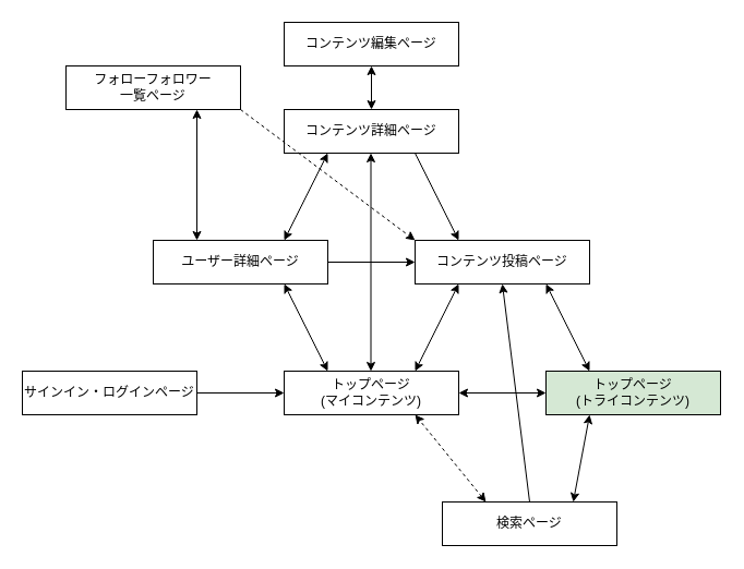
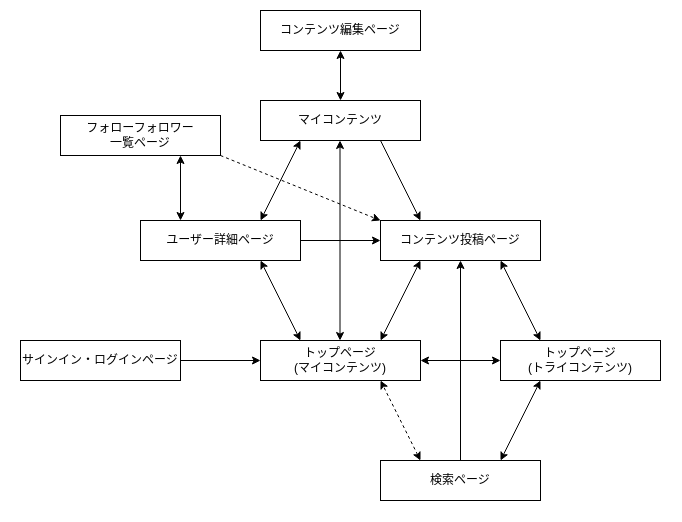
  <mxCell id="0" />
  <mxCell id="1" parent="0" />
  <mxCell id="2" value="トップページ&lt;br&gt;(マイコンテンツ)" style="whiteSpace=wrap;html=1;align=center;" vertex="1" parent="1"><mxGeometry x="260" y="340" width="160" height="40" as="geometry" /></mxCell>
- <mxCell id="3" value="トップページ&lt;br&gt;(トライコンテンツ)" style="whiteSpace=wrap;html=1;align=center;fillColor=#d5e8d4;" vertex="1" parent="1"><mxGeometry x="500" y="340" width="160" height="40" as="geometry" /></mxCell>
+ <mxCell id="3" value="トップページ&lt;br&gt;(トライコンテンツ)" style="whiteSpace=wrap;html=1;align=center;" vertex="1" parent="1"><mxGeometry x="500" y="340" width="160" height="40" as="geometry" /></mxCell>
  <mxCell id="4" value="サインイン・ログインページ" style="whiteSpace=wrap;html=1;align=center;" vertex="1" parent="1"><mxGeometry x="20" y="340" width="160" height="40" as="geometry" /></mxCell>
  <mxCell id="5" value="コンテンツ投稿ページ" style="whiteSpace=wrap;html=1;align=center;" vertex="1" parent="1"><mxGeometry x="380" y="220" width="160" height="40" as="geometry" /></mxCell>
- <mxCell id="6" value="コンテンツ詳細ページ" style="whiteSpace=wrap;html=1;align=center;" vertex="1" parent="1"><mxGeometry x="260" y="100" width="160" height="40" as="geometry" /></mxCell>
- <mxCell id="7" value="コンテンツ編集ページ" style="whiteSpace=wrap;html=1;align=center;" vertex="1" parent="1"><mxGeometry x="260" y="20" width="160" height="40" as="geometry" /></mxCell>
+ <mxCell id="6" value="マイコンテンツ" style="whiteSpace=wrap;html=1;align=center;" vertex="1" parent="1"><mxGeometry x="260" y="100" width="160" height="40" as="geometry" /></mxCell>
+ <mxCell id="7" value="コンテンツ編集ページ" style="whiteSpace=wrap;html=1;align=center;" vertex="1" parent="1"><mxGeometry x="260" y="10" width="160" height="40" as="geometry" /></mxCell>
  <mxCell id="8" value="ユーザー詳細ページ" style="whiteSpace=wrap;html=1;align=center;" vertex="1" parent="1"><mxGeometry x="140" y="220" width="160" height="40" as="geometry" /></mxCell>
- <mxCell id="9" value="フォローフォロワー&lt;br&gt;一覧ページ" style="whiteSpace=wrap;html=1;align=center;" vertex="1" parent="1"><mxGeometry x="60" y="60" width="160" height="40" as="geometry" /></mxCell>
- <mxCell id="10" value="検索ページ" style="whiteSpace=wrap;html=1;align=center;" vertex="1" parent="1"><mxGeometry x="405" y="460" width="160" height="40" as="geometry" /></mxCell>
+ <mxCell id="9" value="フォローフォロワー&lt;br&gt;一覧ページ" style="whiteSpace=wrap;html=1;align=center;" vertex="1" parent="1"><mxGeometry x="60" y="115" width="160" height="40" as="geometry" /></mxCell>
+ <mxCell id="10" value="検索ページ" style="whiteSpace=wrap;html=1;align=center;" vertex="1" parent="1"><mxGeometry x="380" y="460" width="160" height="40" as="geometry" /></mxCell>
  <mxCell id="11" value="" style="endArrow=classic;html=1;entryX=0;entryY=0.5;entryDx=0;entryDy=0;" edge="1" parent="1" target="2"><mxGeometry width="50" height="50" relative="1" as="geometry"><mxPoint x="180" y="360" as="sourcePoint" /><mxPoint x="230" y="310" as="targetPoint" /></mxGeometry></mxCell>
  <mxCell id="12" value="" style="endArrow=classic;startArrow=classic;html=1;entryX=0.75;entryY=1;entryDx=0;entryDy=0;exitX=0.25;exitY=0;exitDx=0;exitDy=0;dashed=1;" edge="1" parent="1" source="10" target="2"><mxGeometry width="50" height="50" relative="1" as="geometry"><mxPoint x="400" y="460" as="sourcePoint" /><mxPoint x="450" y="410" as="targetPoint" /></mxGeometry></mxCell>
  <mxCell id="13" value="" style="endArrow=classic;startArrow=classic;html=1;entryX=0.25;entryY=1;entryDx=0;entryDy=0;exitX=0.75;exitY=0;exitDx=0;exitDy=0;" edge="1" parent="1" source="10" target="3"><mxGeometry width="50" height="50" relative="1" as="geometry"><mxPoint x="430" y="470" as="sourcePoint" /><mxPoint x="390" y="390" as="targetPoint" /></mxGeometry></mxCell>
  <mxCell id="14" value="" style="endArrow=classic;startArrow=none;html=1;entryX=0.5;entryY=1;entryDx=0;entryDy=0;exitX=0.5;exitY=0;exitDx=0;exitDy=0;startFill=0;" edge="1" parent="1" source="10" target="5"><mxGeometry width="50" height="50" relative="1" as="geometry"><mxPoint x="440" y="480" as="sourcePoint" /><mxPoint x="400" y="400" as="targetPoint" /></mxGeometry></mxCell>
  <mxCell id="15" value="" style="endArrow=classic;startArrow=classic;html=1;entryX=0.75;entryY=1;entryDx=0;entryDy=0;exitX=0.25;exitY=0;exitDx=0;exitDy=0;" edge="1" parent="1"><mxGeometry width="50" height="50" relative="1" as="geometry"><mxPoint x="540" y="340" as="sourcePoint" /><mxPoint x="500" y="260" as="targetPoint" /></mxGeometry></mxCell>
  <mxCell id="16" value="" style="endArrow=classic;startArrow=classic;html=1;entryX=0.75;entryY=1;entryDx=0;entryDy=0;exitX=0.75;exitY=0;exitDx=0;exitDy=0;" edge="1" parent="1" source="2"><mxGeometry width="50" height="50" relative="1" as="geometry"><mxPoint x="460" y="340" as="sourcePoint" /><mxPoint x="420" y="260" as="targetPoint" /></mxGeometry></mxCell>
  <mxCell id="17" value="" style="endArrow=classic;startArrow=classic;html=1;entryX=0.5;entryY=1;entryDx=0;entryDy=0;exitX=0.5;exitY=0;exitDx=0;exitDy=0;" edge="1" parent="1"><mxGeometry width="50" height="50" relative="1" as="geometry"><mxPoint x="339.5" y="340" as="sourcePoint" /><mxPoint x="339.5" y="140" as="targetPoint" /></mxGeometry></mxCell>
  <mxCell id="18" value="" style="endArrow=none;startArrow=classic;html=1;entryX=0.5;entryY=1;entryDx=0;entryDy=0;exitX=0.25;exitY=0;exitDx=0;exitDy=0;endFill=0;" edge="1" parent="1" source="5"><mxGeometry width="50" height="50" relative="1" as="geometry"><mxPoint x="380" y="340" as="sourcePoint" /><mxPoint x="380" y="140" as="targetPoint" /></mxGeometry></mxCell>
  <mxCell id="19" value="" style="endArrow=classic;startArrow=classic;html=1;entryX=0.75;entryY=1;entryDx=0;entryDy=0;exitX=0.25;exitY=0;exitDx=0;exitDy=0;" edge="1" parent="1" source="8" target="9"><mxGeometry width="50" height="50" relative="1" as="geometry"><mxPoint x="219" y="220" as="sourcePoint" /><mxPoint x="219" y="100" as="targetPoint" /></mxGeometry></mxCell>
  <mxCell id="20" value="" style="endArrow=classic;startArrow=classic;html=1;entryX=0.5;entryY=1;entryDx=0;entryDy=0;" edge="1" parent="1" target="7"><mxGeometry width="50" height="50" relative="1" as="geometry"><mxPoint x="340" y="100" as="sourcePoint" /><mxPoint x="340" y="70" as="targetPoint" /></mxGeometry></mxCell>
  <mxCell id="21" value="" style="endArrow=classic;startArrow=classic;html=1;entryX=0.5;entryY=1;entryDx=0;entryDy=0;exitX=0.25;exitY=0;exitDx=0;exitDy=0;" edge="1" parent="1"><mxGeometry width="50" height="50" relative="1" as="geometry"><mxPoint x="300" y="340" as="sourcePoint" /><mxPoint x="260" y="260" as="targetPoint" /></mxGeometry></mxCell>
  <mxCell id="22" value="" style="endArrow=classic;startArrow=classic;html=1;entryX=0.25;entryY=1;entryDx=0;entryDy=0;exitX=0.75;exitY=0;exitDx=0;exitDy=0;" edge="1" parent="1" source="8" target="6"><mxGeometry width="50" height="50" relative="1" as="geometry"><mxPoint x="310" y="350" as="sourcePoint" /><mxPoint x="270" y="270" as="targetPoint" /></mxGeometry></mxCell>
  <mxCell id="23" value="" style="endArrow=none;startArrow=classic;html=1;entryX=1;entryY=0.5;entryDx=0;entryDy=0;exitX=0;exitY=0.5;exitDx=0;exitDy=0;endFill=0;" edge="1" parent="1" source="5" target="8"><mxGeometry width="50" height="50" relative="1" as="geometry"><mxPoint x="320" y="360" as="sourcePoint" /><mxPoint x="280" y="280" as="targetPoint" /></mxGeometry></mxCell>
  <mxCell id="24" value="" style="endArrow=classic;startArrow=none;html=1;exitX=1;exitY=1;exitDx=0;exitDy=0;startFill=0;entryX=0;entryY=0;entryDx=0;entryDy=0;dashed=1;" edge="1" parent="1" source="9" target="5"><mxGeometry width="50" height="50" relative="1" as="geometry"><mxPoint x="380" y="220" as="sourcePoint" /><mxPoint x="240" y="140" as="targetPoint" /></mxGeometry></mxCell>
  <mxCell id="25" value="" style="endArrow=classic;startArrow=classic;html=1;entryX=0;entryY=0.5;entryDx=0;entryDy=0;" edge="1" parent="1" target="3"><mxGeometry width="50" height="50" relative="1" as="geometry"><mxPoint x="420" y="360" as="sourcePoint" /><mxPoint x="430" y="270" as="targetPoint" /></mxGeometry></mxCell>
